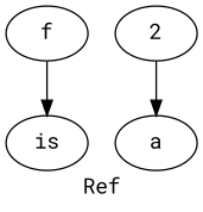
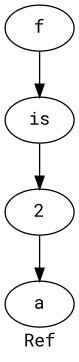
  digraph {
    fontname="Roboto Mono"
    label=Ref
    node [fontname="Roboto Mono"]
    edge [fontname="Roboto Mono"]
    n1 [label=f]
    n2 [label=is]
    n3 [label=2]
    n4 [label=a]
    n1 -> n2
+   n2 -> n3
    n3 -> n4
  }
